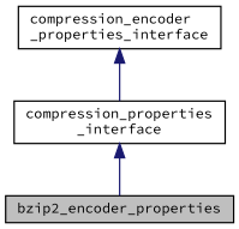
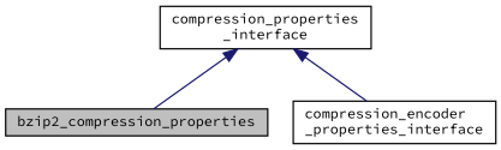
  digraph {
    fontname="Source Code Pro"
    node [color=black fillcolor=white fontname="Source Code Pro" fontsize=10 shape=record style=filled]
    edge [color=midnightblue dir=back fontname="Source Code Pro" fontsize=10 labelfontname=Helvetica labelfontsize=10 style=solid]
-   n1 [fillcolor=grey75 fontcolor=black height=0.2 label=bzip2_encoder_properties width=0.4]
+   n1 [fillcolor=grey75 fontcolor=black height=0.2 label=bzip2_compression_properties width=0.4]
    n2 [height=0.2 label="compression_encoder\l_properties_interface" width=0.4]
    n3 [height=0.2 label="compression_properties\l_interface" width=0.4]
    n3 -> n1
-   n2 -> n3
+   n3 -> n2
  }
